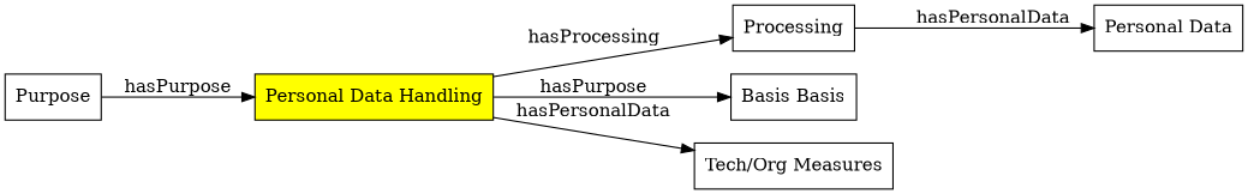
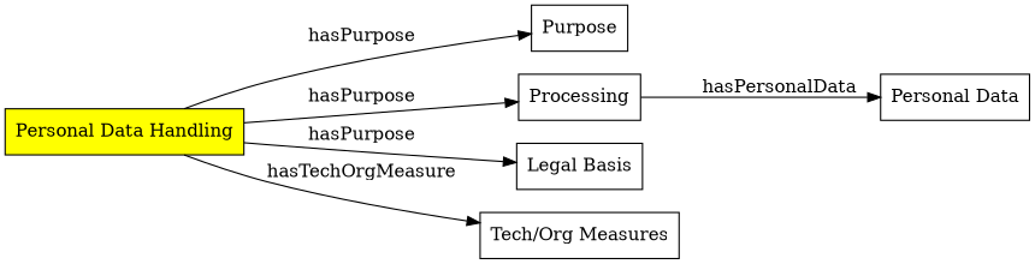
  digraph {
    rankdir=LR
    node [shape=rect]
    n1 [fillcolor=yellow label="Personal Data Handling" style=filled]
    n2 [label=Purpose]
    n3 [label=Processing]
-   n4 [label="Basis Basis"]
+   n4 [label="Legal Basis"]
    n5 [label="Tech/Org Measures"]
    n6 [label="Personal Data"]
-   n2 -> n1 [label=hasPurpose]
-   n1 -> n3 [label=hasProcessing]
+   n1 -> n2 [label=hasPurpose]
+   n1 -> n3 [label=hasPurpose]
    n1 -> n4 [label=hasPurpose]
-   n1 -> n5 [label=hasPersonalData]
+   n1 -> n5 [label=hasTechOrgMeasure]
    n3 -> n6 [label=hasPersonalData]
  }
